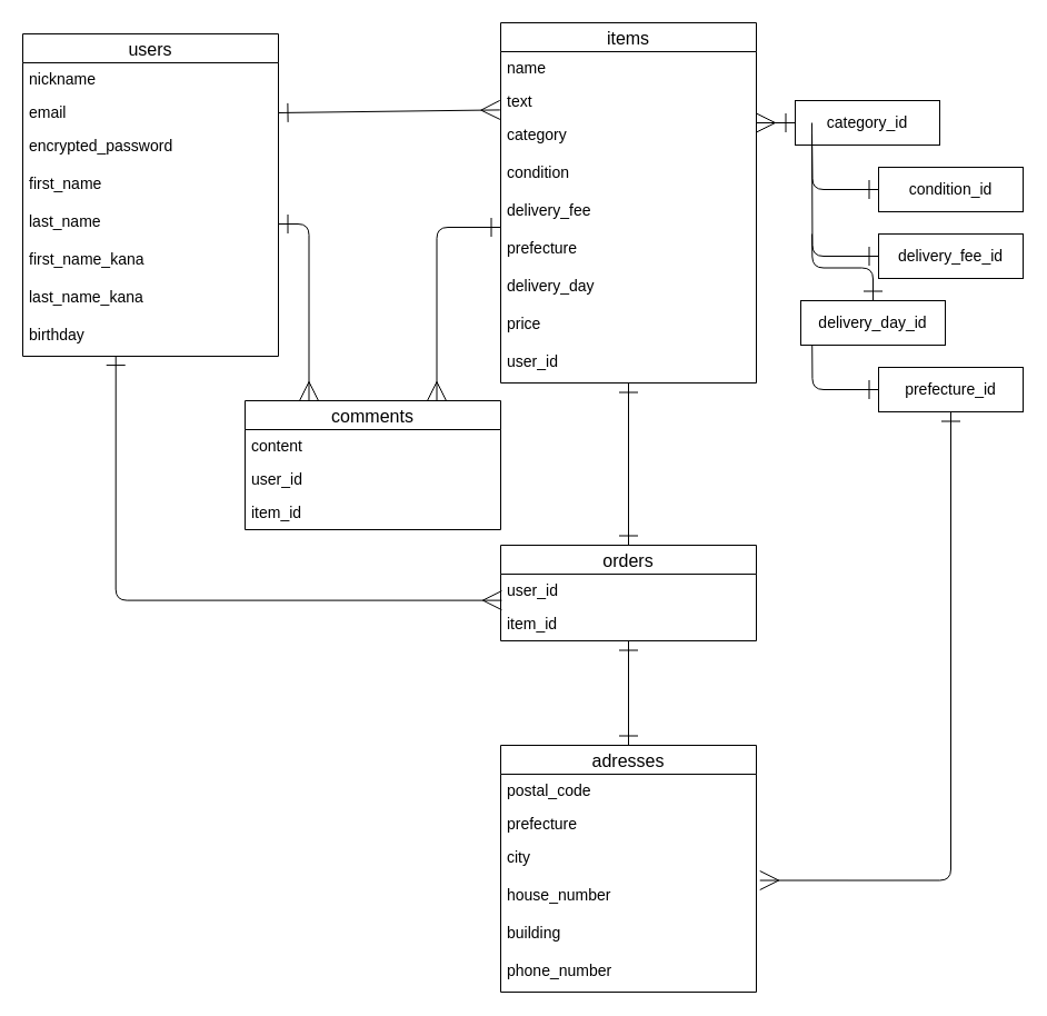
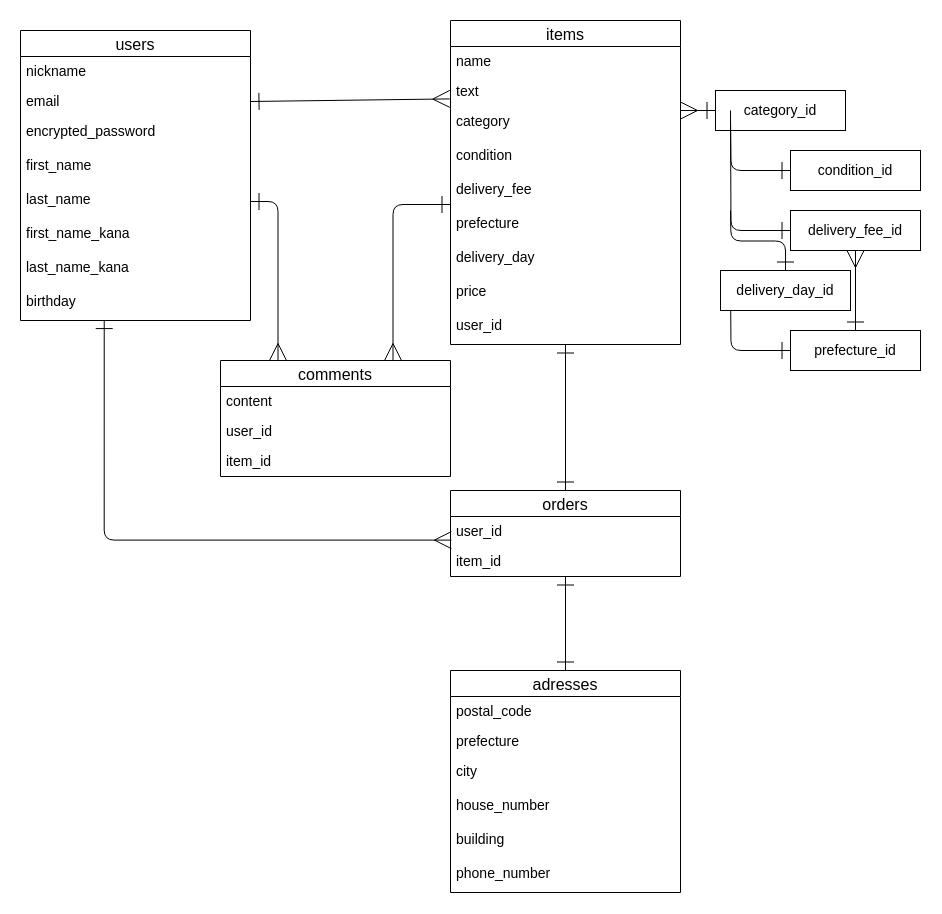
  <mxCell id="0" />
  <mxCell id="1" parent="0" />
  <mxCell id="2" value="users" style="swimlane;fontStyle=0;childLayout=stackLayout;horizontal=1;startSize=26;horizontalStack=0;resizeParent=1;resizeParentMax=0;resizeLast=0;collapsible=1;marginBottom=0;align=center;fontSize=16;direction=east;" parent="1" vertex="1"><mxGeometry x="20" y="30" width="230" height="290" as="geometry" /></mxCell>
  <mxCell id="3" value="nickname" style="text;strokeColor=none;fillColor=none;spacingLeft=4;spacingRight=4;overflow=hidden;rotatable=0;points=[[0,0.5],[1,0.5]];portConstraint=eastwest;fontSize=14;" parent="2" vertex="1"><mxGeometry y="26" width="230" height="30" as="geometry" /></mxCell>
  <mxCell id="4" value="email" style="text;strokeColor=none;fillColor=none;spacingLeft=4;spacingRight=4;overflow=hidden;rotatable=0;points=[[0,0.5],[1,0.5]];portConstraint=eastwest;fontSize=14;" parent="2" vertex="1"><mxGeometry y="56" width="230" height="30" as="geometry" /></mxCell>
  <mxCell id="5" value="encrypted_password" style="text;strokeColor=none;fillColor=none;spacingLeft=4;spacingRight=4;overflow=hidden;rotatable=0;points=[[0,0.5],[1,0.5]];portConstraint=eastwest;fontSize=14;" parent="2" vertex="1"><mxGeometry y="86" width="230" height="34" as="geometry" /></mxCell>
  <mxCell id="6" value="first_name" style="text;strokeColor=none;fillColor=none;spacingLeft=4;spacingRight=4;overflow=hidden;rotatable=0;points=[[0,0.5],[1,0.5]];portConstraint=eastwest;fontSize=14;" parent="2" vertex="1"><mxGeometry y="120" width="230" height="34" as="geometry" /></mxCell>
  <mxCell id="7" value="last_name" style="text;strokeColor=none;fillColor=none;spacingLeft=4;spacingRight=4;overflow=hidden;rotatable=0;points=[[0,0.5],[1,0.5]];portConstraint=eastwest;fontSize=14;" parent="2" vertex="1"><mxGeometry y="154" width="230" height="34" as="geometry" /></mxCell>
  <mxCell id="8" value="first_name_kana" style="text;strokeColor=none;fillColor=none;spacingLeft=4;spacingRight=4;overflow=hidden;rotatable=0;points=[[0,0.5],[1,0.5]];portConstraint=eastwest;fontSize=14;" parent="2" vertex="1"><mxGeometry y="188" width="230" height="34" as="geometry" /></mxCell>
  <mxCell id="9" value="last_name_kana" style="text;strokeColor=none;fillColor=none;spacingLeft=4;spacingRight=4;overflow=hidden;rotatable=0;points=[[0,0.5],[1,0.5]];portConstraint=eastwest;fontSize=14;" parent="2" vertex="1"><mxGeometry y="222" width="230" height="34" as="geometry" /></mxCell>
  <mxCell id="10" value="birthday" style="text;strokeColor=none;fillColor=none;spacingLeft=4;spacingRight=4;overflow=hidden;rotatable=0;points=[[0,0.5],[1,0.5]];portConstraint=eastwest;fontSize=14;" vertex="1" parent="2"><mxGeometry y="256" width="230" height="34" as="geometry" /></mxCell>
  <mxCell id="11" style="edgeStyle=none;html=1;entryX=0.5;entryY=0;entryDx=0;entryDy=0;fontSize=14;endArrow=ERone;endFill=0;strokeColor=default;strokeWidth=1;startArrow=ERone;startFill=0;targetPerimeterSpacing=0;endSize=15;jumpSize=8;startSize=15;" edge="1" parent="1" source="12" target="24"><mxGeometry relative="1" as="geometry" /></mxCell>
  <mxCell id="12" value="items" style="swimlane;fontStyle=0;childLayout=stackLayout;horizontal=1;startSize=26;horizontalStack=0;resizeParent=1;resizeParentMax=0;resizeLast=0;collapsible=1;marginBottom=0;align=center;fontSize=16;direction=east;" vertex="1" parent="1"><mxGeometry x="450" y="20" width="230" height="324" as="geometry" /></mxCell>
  <mxCell id="13" value="name" style="text;strokeColor=none;fillColor=none;spacingLeft=4;spacingRight=4;overflow=hidden;rotatable=0;points=[[0,0.5],[1,0.5]];portConstraint=eastwest;fontSize=14;" vertex="1" parent="12"><mxGeometry y="26" width="230" height="30" as="geometry" /></mxCell>
  <mxCell id="14" value="text" style="text;strokeColor=none;fillColor=none;spacingLeft=4;spacingRight=4;overflow=hidden;rotatable=0;points=[[0,0.5],[1,0.5]];portConstraint=eastwest;fontSize=14;" vertex="1" parent="12"><mxGeometry y="56" width="230" height="30" as="geometry" /></mxCell>
  <mxCell id="15" value="category" style="text;strokeColor=none;fillColor=none;spacingLeft=4;spacingRight=4;overflow=hidden;rotatable=0;points=[[0,0.5],[1,0.5]];portConstraint=eastwest;fontSize=14;" vertex="1" parent="12"><mxGeometry y="86" width="230" height="34" as="geometry" /></mxCell>
  <mxCell id="16" value="condition" style="text;strokeColor=none;fillColor=none;spacingLeft=4;spacingRight=4;overflow=hidden;rotatable=0;points=[[0,0.5],[1,0.5]];portConstraint=eastwest;fontSize=14;" vertex="1" parent="12"><mxGeometry y="120" width="230" height="34" as="geometry" /></mxCell>
  <mxCell id="17" value="delivery_fee" style="text;strokeColor=none;fillColor=none;spacingLeft=4;spacingRight=4;overflow=hidden;rotatable=0;points=[[0,0.5],[1,0.5]];portConstraint=eastwest;fontSize=14;" vertex="1" parent="12"><mxGeometry y="154" width="230" height="34" as="geometry" /></mxCell>
  <mxCell id="18" value="prefecture " style="text;strokeColor=none;fillColor=none;spacingLeft=4;spacingRight=4;overflow=hidden;rotatable=0;points=[[0,0.5],[1,0.5]];portConstraint=eastwest;fontSize=14;" vertex="1" parent="12"><mxGeometry y="188" width="230" height="34" as="geometry" /></mxCell>
  <mxCell id="19" value="delivery_day" style="text;strokeColor=none;fillColor=none;spacingLeft=4;spacingRight=4;overflow=hidden;rotatable=0;points=[[0,0.5],[1,0.5]];portConstraint=eastwest;fontSize=14;" vertex="1" parent="12"><mxGeometry y="222" width="230" height="34" as="geometry" /></mxCell>
  <mxCell id="20" value="price" style="text;strokeColor=none;fillColor=none;spacingLeft=4;spacingRight=4;overflow=hidden;rotatable=0;points=[[0,0.5],[1,0.5]];portConstraint=eastwest;fontSize=14;" vertex="1" parent="12"><mxGeometry y="256" width="230" height="34" as="geometry" /></mxCell>
  <mxCell id="21" value="user_id" style="text;strokeColor=none;fillColor=none;spacingLeft=4;spacingRight=4;overflow=hidden;rotatable=0;points=[[0,0.5],[1,0.5]];portConstraint=eastwest;fontSize=14;" vertex="1" parent="12"><mxGeometry y="290" width="230" height="34" as="geometry" /></mxCell>
  <mxCell id="22" style="html=1;entryX=-0.003;entryY=0.747;entryDx=0;entryDy=0;entryPerimeter=0;fontSize=14;endArrow=ERmany;endFill=0;strokeWidth=1;strokeColor=default;startArrow=ERone;startFill=0;startSize=15;endSize=15;exitX=1;exitY=0.5;exitDx=0;exitDy=0;" edge="1" parent="1" source="4" target="14"><mxGeometry relative="1" as="geometry" /></mxCell>
  <mxCell id="23" style="edgeStyle=none;jumpSize=8;html=1;entryX=0.5;entryY=0;entryDx=0;entryDy=0;fontSize=14;startArrow=ERone;startFill=0;endArrow=ERone;endFill=0;startSize=15;endSize=15;targetPerimeterSpacing=0;strokeColor=default;strokeWidth=1;" edge="1" parent="1" source="24" target="27"><mxGeometry relative="1" as="geometry" /></mxCell>
  <mxCell id="24" value="orders" style="swimlane;fontStyle=0;childLayout=stackLayout;horizontal=1;startSize=26;horizontalStack=0;resizeParent=1;resizeParentMax=0;resizeLast=0;collapsible=1;marginBottom=0;align=center;fontSize=16;direction=east;" vertex="1" parent="1"><mxGeometry x="450" y="490" width="230" height="86" as="geometry" /></mxCell>
  <mxCell id="25" value="user_id" style="text;strokeColor=none;fillColor=none;spacingLeft=4;spacingRight=4;overflow=hidden;rotatable=0;points=[[0,0.5],[1,0.5]];portConstraint=eastwest;fontSize=14;" vertex="1" parent="24"><mxGeometry y="26" width="230" height="30" as="geometry" /></mxCell>
  <mxCell id="26" value="item_id" style="text;strokeColor=none;fillColor=none;spacingLeft=4;spacingRight=4;overflow=hidden;rotatable=0;points=[[0,0.5],[1,0.5]];portConstraint=eastwest;fontSize=14;" vertex="1" parent="24"><mxGeometry y="56" width="230" height="30" as="geometry" /></mxCell>
  <mxCell id="27" value="adresses" style="swimlane;fontStyle=0;childLayout=stackLayout;horizontal=1;startSize=26;horizontalStack=0;resizeParent=1;resizeParentMax=0;resizeLast=0;collapsible=1;marginBottom=0;align=center;fontSize=16;direction=east;" vertex="1" parent="1"><mxGeometry x="450" y="670" width="230" height="222" as="geometry" /></mxCell>
  <mxCell id="28" value="postal_code" style="text;strokeColor=none;fillColor=none;spacingLeft=4;spacingRight=4;overflow=hidden;rotatable=0;points=[[0,0.5],[1,0.5]];portConstraint=eastwest;fontSize=14;" vertex="1" parent="27"><mxGeometry y="26" width="230" height="30" as="geometry" /></mxCell>
  <mxCell id="29" value="prefecture" style="text;strokeColor=none;fillColor=none;spacingLeft=4;spacingRight=4;overflow=hidden;rotatable=0;points=[[0,0.5],[1,0.5]];portConstraint=eastwest;fontSize=14;" vertex="1" parent="27"><mxGeometry y="56" width="230" height="30" as="geometry" /></mxCell>
  <mxCell id="30" value="city" style="text;strokeColor=none;fillColor=none;spacingLeft=4;spacingRight=4;overflow=hidden;rotatable=0;points=[[0,0.5],[1,0.5]];portConstraint=eastwest;fontSize=14;" vertex="1" parent="27"><mxGeometry y="86" width="230" height="34" as="geometry" /></mxCell>
  <mxCell id="31" value="house_number" style="text;strokeColor=none;fillColor=none;spacingLeft=4;spacingRight=4;overflow=hidden;rotatable=0;points=[[0,0.5],[1,0.5]];portConstraint=eastwest;fontSize=14;" vertex="1" parent="27"><mxGeometry y="120" width="230" height="34" as="geometry" /></mxCell>
  <mxCell id="32" value="building" style="text;strokeColor=none;fillColor=none;spacingLeft=4;spacingRight=4;overflow=hidden;rotatable=0;points=[[0,0.5],[1,0.5]];portConstraint=eastwest;fontSize=14;" vertex="1" parent="27"><mxGeometry y="154" width="230" height="34" as="geometry" /></mxCell>
  <mxCell id="33" value="phone_number" style="text;strokeColor=none;fillColor=none;spacingLeft=4;spacingRight=4;overflow=hidden;rotatable=0;points=[[0,0.5],[1,0.5]];portConstraint=eastwest;fontSize=14;" vertex="1" parent="27"><mxGeometry y="188" width="230" height="34" as="geometry" /></mxCell>
  <mxCell id="34" style="edgeStyle=orthogonalEdgeStyle;jumpSize=8;html=1;entryX=0;entryY=0.5;entryDx=0;entryDy=0;fontSize=14;startArrow=ERone;startFill=0;endArrow=ERone;endFill=0;startSize=15;endSize=15;targetPerimeterSpacing=0;strokeColor=none;strokeWidth=1;" edge="1" parent="1" source="10" target="25"><mxGeometry relative="1" as="geometry" /></mxCell>
  <mxCell id="35" style="edgeStyle=orthogonalEdgeStyle;jumpSize=8;html=1;entryX=0.004;entryY=0.787;entryDx=0;entryDy=0;entryPerimeter=0;fontSize=14;startArrow=ERone;startFill=0;endArrow=ERmany;endFill=0;startSize=15;endSize=15;targetPerimeterSpacing=0;strokeColor=default;strokeWidth=1;exitX=0.364;exitY=0.988;exitDx=0;exitDy=0;exitPerimeter=0;" edge="1" parent="1" source="10" target="25"><mxGeometry relative="1" as="geometry"><mxPoint x="150" y="330" as="sourcePoint" /></mxGeometry></mxCell>
  <mxCell id="36" value="comments" style="swimlane;fontStyle=0;childLayout=stackLayout;horizontal=1;startSize=26;horizontalStack=0;resizeParent=1;resizeParentMax=0;resizeLast=0;collapsible=1;marginBottom=0;align=center;fontSize=16;direction=east;" vertex="1" parent="1"><mxGeometry x="220" y="360" width="230" height="116" as="geometry" /></mxCell>
  <mxCell id="37" value="content" style="text;strokeColor=none;fillColor=none;spacingLeft=4;spacingRight=4;overflow=hidden;rotatable=0;points=[[0,0.5],[1,0.5]];portConstraint=eastwest;fontSize=14;" vertex="1" parent="36"><mxGeometry y="26" width="230" height="30" as="geometry" /></mxCell>
  <mxCell id="38" value="user_id" style="text;strokeColor=none;fillColor=none;spacingLeft=4;spacingRight=4;overflow=hidden;rotatable=0;points=[[0,0.5],[1,0.5]];portConstraint=eastwest;fontSize=14;" vertex="1" parent="36"><mxGeometry y="56" width="230" height="30" as="geometry" /></mxCell>
  <mxCell id="39" value="item_id" style="text;strokeColor=none;fillColor=none;spacingLeft=4;spacingRight=4;overflow=hidden;rotatable=0;points=[[0,0.5],[1,0.5]];portConstraint=eastwest;fontSize=14;" vertex="1" parent="36"><mxGeometry y="86" width="230" height="30" as="geometry" /></mxCell>
  <mxCell id="40" style="edgeStyle=orthogonalEdgeStyle;jumpSize=8;html=1;fontSize=14;startArrow=ERone;startFill=0;endArrow=ERmany;endFill=0;startSize=15;endSize=15;targetPerimeterSpacing=0;strokeColor=default;strokeWidth=1;entryX=0.25;entryY=0;entryDx=0;entryDy=0;" edge="1" parent="1" source="7" target="36"><mxGeometry relative="1" as="geometry"><mxPoint x="350" y="360" as="targetPoint" /></mxGeometry></mxCell>
  <mxCell id="41" style="edgeStyle=orthogonalEdgeStyle;jumpSize=8;html=1;fontSize=14;startArrow=ERone;startFill=0;endArrow=ERmany;endFill=0;startSize=15;endSize=15;targetPerimeterSpacing=0;strokeColor=default;strokeWidth=1;entryX=0.75;entryY=0;entryDx=0;entryDy=0;" edge="1" parent="1" target="36"><mxGeometry relative="1" as="geometry"><mxPoint x="450" y="204" as="sourcePoint" /><mxPoint x="469" y="370" as="targetPoint" /><Array as="points"><mxPoint x="393" y="204" /></Array></mxGeometry></mxCell>
  <mxCell id="42" style="edgeStyle=orthogonalEdgeStyle;jumpSize=8;html=1;entryX=1;entryY=0.118;entryDx=0;entryDy=0;entryPerimeter=0;fontSize=14;startArrow=ERone;startFill=0;endArrow=ERmany;endFill=0;startSize=15;endSize=15;targetPerimeterSpacing=0;strokeColor=default;strokeWidth=1;" edge="1" parent="1" source="43" target="15"><mxGeometry relative="1" as="geometry" /></mxCell>
  <mxCell id="43" value="category_id" style="whiteSpace=wrap;html=1;align=center;fontSize=14;" vertex="1" parent="1"><mxGeometry x="715" y="90" width="130" height="40" as="geometry" /></mxCell>
  <mxCell id="44" style="edgeStyle=orthogonalEdgeStyle;jumpSize=8;html=1;fontSize=14;startArrow=ERone;startFill=0;endArrow=none;endFill=0;startSize=15;endSize=15;targetPerimeterSpacing=0;strokeColor=default;strokeWidth=1;" edge="1" parent="1" source="45"><mxGeometry relative="1" as="geometry"><mxPoint x="730" y="120" as="targetPoint" /></mxGeometry></mxCell>
  <mxCell id="45" value="condition_id" style="whiteSpace=wrap;html=1;align=center;fontSize=14;" vertex="1" parent="1"><mxGeometry x="790" y="150" width="130" height="40" as="geometry" /></mxCell>
  <mxCell id="46" style="edgeStyle=orthogonalEdgeStyle;jumpSize=8;html=1;fontSize=14;startArrow=ERone;startFill=0;endArrow=none;endFill=0;startSize=15;endSize=15;targetPerimeterSpacing=0;strokeColor=default;strokeWidth=1;" edge="1" parent="1" source="47"><mxGeometry relative="1" as="geometry"><mxPoint x="730" y="110" as="targetPoint" /></mxGeometry></mxCell>
  <mxCell id="47" value="delivery_fee_id" style="whiteSpace=wrap;html=1;align=center;fontSize=14;" vertex="1" parent="1"><mxGeometry x="790" y="210" width="130" height="40" as="geometry" /></mxCell>
  <mxCell id="48" style="edgeStyle=orthogonalEdgeStyle;jumpSize=8;html=1;fontSize=14;startArrow=ERone;startFill=0;endArrow=none;endFill=0;startSize=15;endSize=15;targetPerimeterSpacing=0;strokeColor=default;strokeWidth=1;" edge="1" parent="1" source="50"><mxGeometry relative="1" as="geometry"><mxPoint x="730" y="280" as="targetPoint" /></mxGeometry></mxCell>
- <mxCell id="49" style="edgeStyle=orthogonalEdgeStyle;jumpSize=8;html=1;fontSize=14;startArrow=ERone;startFill=0;endArrow=ERmany;endFill=0;startSize=15;endSize=15;targetPerimeterSpacing=0;strokeColor=default;strokeWidth=1;entryX=1.014;entryY=1.045;entryDx=0;entryDy=0;entryPerimeter=0;" edge="1" parent="1" source="50" target="30"><mxGeometry relative="1" as="geometry"><mxPoint x="730" y="680" as="targetPoint" /></mxGeometry></mxCell>
+ <mxCell id="49" style="edgeStyle=orthogonalEdgeStyle;jumpSize=8;html=1;fontSize=14;startArrow=ERone;startFill=0;endArrow=ERmany;endFill=0;startSize=15;endSize=15;targetPerimeterSpacing=0;strokeColor=default;strokeWidth=1;" edge="1" parent="1" source="50" target="47"><mxGeometry relative="1" as="geometry"><mxPoint x="730" y="680" as="targetPoint" /></mxGeometry></mxCell>
  <mxCell id="50" value="prefecture_id" style="whiteSpace=wrap;html=1;align=center;fontSize=14;" vertex="1" parent="1"><mxGeometry x="790" y="330" width="130" height="40" as="geometry" /></mxCell>
  <mxCell id="51" style="edgeStyle=orthogonalEdgeStyle;jumpSize=8;html=1;fontSize=14;startArrow=ERone;startFill=0;endArrow=none;endFill=0;startSize=15;endSize=15;targetPerimeterSpacing=0;strokeColor=default;strokeWidth=1;" edge="1" parent="1" source="52"><mxGeometry relative="1" as="geometry"><mxPoint x="730" y="210" as="targetPoint" /></mxGeometry></mxCell>
  <mxCell id="52" value="delivery_day_id" style="whiteSpace=wrap;html=1;align=center;fontSize=14;" vertex="1" parent="1"><mxGeometry x="720" y="270" width="130" height="40" as="geometry" /></mxCell>
